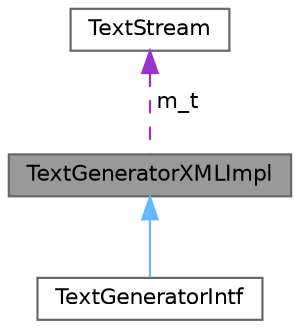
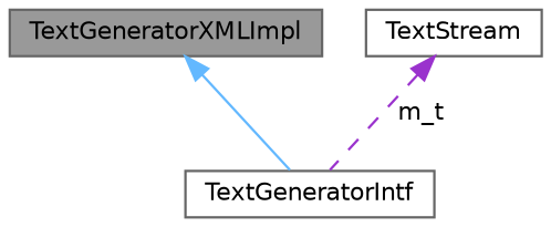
  digraph {
    node [color=gray40 fillcolor=white fontname=Helvetica fontsize=10 shape=box style=filled]
    edge [dir=back fontname=Helvetica fontsize=10 labelfontname=Helvetica labelfontsize=10]
    n1 [fillcolor=grey60 fontcolor=black height=0.2 label=TextGeneratorXMLImpl width=0.4]
    n2 [height=0.2 label=TextGeneratorIntf width=0.4]
    n3 [height=0.2 label=TextStream width=0.4]
    n1 -> n2 [color=steelblue1 style=solid]
-   n3 -> n1 [color=darkorchid3 label=" m_t" style=dashed]
+   n3 -> n2 [color=darkorchid3 label=" m_t" style=dashed]
  }
